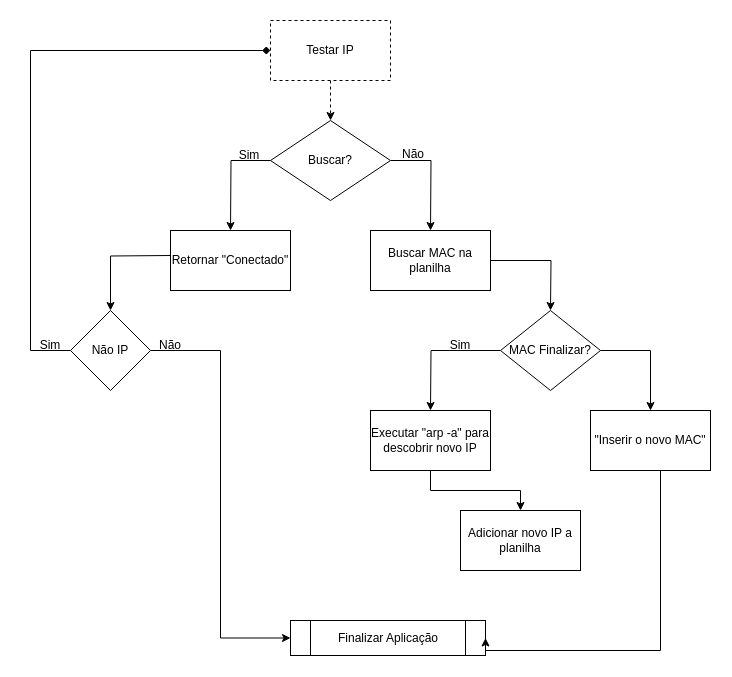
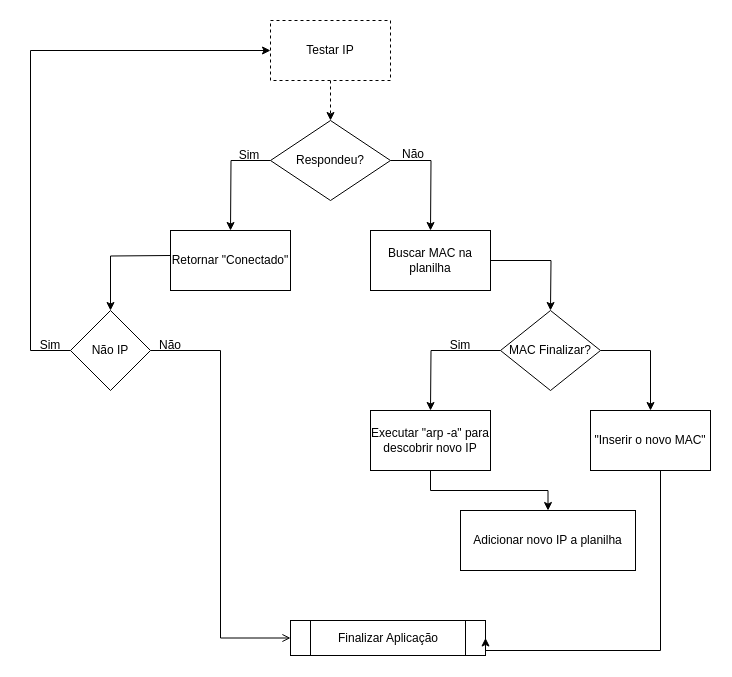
  <mxCell id="0" />
  <mxCell id="1" parent="0" />
  <mxCell id="2" value="" style="edgeStyle=orthogonalEdgeStyle;rounded=0;orthogonalLoop=1;jettySize=auto;html=1;dashed=1;" edge="1" parent="1" source="3" target="6"><mxGeometry relative="1" as="geometry" /></mxCell>
  <mxCell id="3" value="Testar IP" style="rounded=0;whiteSpace=wrap;html=1;dashed=1;" vertex="1" parent="1"><mxGeometry x="270" y="20" width="120" height="60" as="geometry" /></mxCell>
  <mxCell id="4" style="edgeStyle=orthogonalEdgeStyle;rounded=0;orthogonalLoop=1;jettySize=auto;html=1;" edge="1" parent="1" source="6"><mxGeometry relative="1" as="geometry"><mxPoint x="430" y="230" as="targetPoint" /></mxGeometry></mxCell>
  <mxCell id="5" style="edgeStyle=orthogonalEdgeStyle;rounded=0;orthogonalLoop=1;jettySize=auto;html=1;" edge="1" parent="1" source="6"><mxGeometry relative="1" as="geometry"><mxPoint x="230" y="230" as="targetPoint" /></mxGeometry></mxCell>
- <mxCell id="6" value="Buscar?" style="rhombus;whiteSpace=wrap;html=1;" vertex="1" parent="1"><mxGeometry x="270" y="120" width="120" height="80" as="geometry" /></mxCell>
+ <mxCell id="6" value="Respondeu?" style="rhombus;whiteSpace=wrap;html=1;" vertex="1" parent="1"><mxGeometry x="270" y="120" width="120" height="80" as="geometry" /></mxCell>
  <mxCell id="7" value="Sim" style="text;strokeColor=none;align=center;fillColor=none;html=1;verticalAlign=middle;whiteSpace=wrap;rounded=0;" vertex="1" parent="1"><mxGeometry x="219" y="140" width="60" height="30" as="geometry" /></mxCell>
  <mxCell id="8" value="Não" style="text;strokeColor=none;align=center;fillColor=none;html=1;verticalAlign=middle;whiteSpace=wrap;rounded=0;" vertex="1" parent="1"><mxGeometry x="383" y="139" width="60" height="30" as="geometry" /></mxCell>
  <mxCell id="9" style="edgeStyle=orthogonalEdgeStyle;rounded=0;orthogonalLoop=1;jettySize=auto;html=1;" edge="1" parent="1" target="12"><mxGeometry relative="1" as="geometry"><mxPoint x="110" y="350" as="targetPoint" /><mxPoint x="170" y="255" as="sourcePoint" /></mxGeometry></mxCell>
- <mxCell id="10" style="edgeStyle=orthogonalEdgeStyle;rounded=0;orthogonalLoop=1;jettySize=auto;html=1;entryX=0;entryY=0.5;entryDx=0;entryDy=0;exitX=0;exitY=0.5;exitDx=0;exitDy=0;endArrow=diamond;" edge="1" parent="1" source="12" target="3"><mxGeometry relative="1" as="geometry"><mxPoint x="-10" y="400" as="targetPoint" /><Array as="points"><mxPoint x="30" y="350" /><mxPoint x="30" y="50" /></Array></mxGeometry></mxCell>
- <mxCell id="11" style="edgeStyle=orthogonalEdgeStyle;rounded=0;orthogonalLoop=1;jettySize=auto;html=1;entryX=0;entryY=0.5;entryDx=0;entryDy=0;" edge="1" parent="1" source="12" target="17"><mxGeometry relative="1" as="geometry"><mxPoint x="190" y="430" as="targetPoint" /></mxGeometry></mxCell>
+ <mxCell id="10" style="edgeStyle=orthogonalEdgeStyle;rounded=0;orthogonalLoop=1;jettySize=auto;html=1;entryX=0;entryY=0.5;entryDx=0;entryDy=0;exitX=0;exitY=0.5;exitDx=0;exitDy=0;" edge="1" parent="1" source="12" target="3"><mxGeometry relative="1" as="geometry"><mxPoint x="-10" y="400" as="targetPoint" /><Array as="points"><mxPoint x="30" y="350" /><mxPoint x="30" y="50" /></Array></mxGeometry></mxCell>
+ <mxCell id="11" style="edgeStyle=orthogonalEdgeStyle;rounded=0;orthogonalLoop=1;jettySize=auto;html=1;entryX=0;entryY=0.5;entryDx=0;entryDy=0;endArrow=open;" edge="1" parent="1" source="12" target="17"><mxGeometry relative="1" as="geometry"><mxPoint x="190" y="430" as="targetPoint" /></mxGeometry></mxCell>
  <mxCell id="12" value="Não IP" style="rhombus;whiteSpace=wrap;html=1;" vertex="1" parent="1"><mxGeometry x="70" y="310" width="80" height="80" as="geometry" /></mxCell>
  <mxCell id="13" value="Sim" style="text;strokeColor=none;align=center;fillColor=none;html=1;verticalAlign=middle;whiteSpace=wrap;rounded=0;" vertex="1" parent="1"><mxGeometry x="20" y="330" width="60" height="30" as="geometry" /></mxCell>
  <mxCell id="14" value="Não" style="text;strokeColor=none;align=center;fillColor=none;html=1;verticalAlign=middle;whiteSpace=wrap;rounded=0;" vertex="1" parent="1"><mxGeometry x="140" y="330" width="60" height="30" as="geometry" /></mxCell>
  <mxCell id="15" value="&lt;br&gt;&lt;div&gt;&lt;div align=&quot;center&quot;&gt;Retornar &quot;Conectado&quot;&lt;br&gt;&lt;/div&gt;&lt;br&gt;&lt;/div&gt;" style="rounded=0;whiteSpace=wrap;html=1;verticalAlign=middle;" vertex="1" parent="1"><mxGeometry x="170" y="230" width="120" height="60" as="geometry" /></mxCell>
  <mxCell id="16" style="edgeStyle=orthogonalEdgeStyle;rounded=0;orthogonalLoop=1;jettySize=auto;html=1;exitX=0.5;exitY=1;exitDx=0;exitDy=0;" edge="1" parent="1" source="15" target="15"><mxGeometry relative="1" as="geometry" /></mxCell>
  <mxCell id="17" value="Finalizar Aplicação " style="shape=process;whiteSpace=wrap;html=1;backgroundOutline=1;" vertex="1" parent="1"><mxGeometry x="290" y="620" width="195" height="35" as="geometry" /></mxCell>
  <mxCell id="18" style="edgeStyle=orthogonalEdgeStyle;rounded=0;orthogonalLoop=1;jettySize=auto;html=1;" edge="1" parent="1" source="19"><mxGeometry relative="1" as="geometry"><mxPoint x="550" y="310" as="targetPoint" /></mxGeometry></mxCell>
  <mxCell id="19" value="Buscar MAC na planilha" style="rounded=0;whiteSpace=wrap;html=1;" vertex="1" parent="1"><mxGeometry x="370" y="230" width="120" height="60" as="geometry" /></mxCell>
  <mxCell id="20" style="edgeStyle=orthogonalEdgeStyle;rounded=0;orthogonalLoop=1;jettySize=auto;html=1;" edge="1" parent="1" source="22"><mxGeometry relative="1" as="geometry"><mxPoint x="430" y="410" as="targetPoint" /></mxGeometry></mxCell>
  <mxCell id="21" style="edgeStyle=orthogonalEdgeStyle;rounded=0;orthogonalLoop=1;jettySize=auto;html=1;exitX=1;exitY=0.5;exitDx=0;exitDy=0;" edge="1" parent="1" source="22" target="27"><mxGeometry relative="1" as="geometry"><mxPoint x="620" y="410" as="targetPoint" /></mxGeometry></mxCell>
  <mxCell id="22" value="MAC Finalizar?" style="rhombus;whiteSpace=wrap;html=1;" vertex="1" parent="1"><mxGeometry x="500" y="310" width="100" height="80" as="geometry" /></mxCell>
  <mxCell id="23" style="edgeStyle=orthogonalEdgeStyle;rounded=0;orthogonalLoop=1;jettySize=auto;html=1;" edge="1" parent="1" source="24" target="28"><mxGeometry relative="1" as="geometry"><mxPoint x="520" y="540" as="targetPoint" /></mxGeometry></mxCell>
  <mxCell id="24" value="Executar &quot;arp -a&quot; para descobrir novo IP" style="rounded=0;whiteSpace=wrap;html=1;" vertex="1" parent="1"><mxGeometry x="370" y="410" width="120" height="60" as="geometry" /></mxCell>
  <mxCell id="25" value="Sim" style="text;strokeColor=none;align=center;fillColor=none;html=1;verticalAlign=middle;whiteSpace=wrap;rounded=0;" vertex="1" parent="1"><mxGeometry x="430" y="330" width="60" height="30" as="geometry" /></mxCell>
  <mxCell id="26" style="edgeStyle=orthogonalEdgeStyle;rounded=0;orthogonalLoop=1;jettySize=auto;html=1;entryX=1;entryY=0.5;entryDx=0;entryDy=0;" edge="1" parent="1" source="27" target="17"><mxGeometry relative="1" as="geometry"><Array as="points"><mxPoint x="660" y="650" /></Array></mxGeometry></mxCell>
  <mxCell id="27" value="&quot;Inserir o novo MAC&quot;" style="rounded=0;whiteSpace=wrap;html=1;" vertex="1" parent="1"><mxGeometry x="590" y="410" width="120" height="60" as="geometry" /></mxCell>
- <mxCell id="28" value="Adicionar novo IP a planilha" style="rounded=0;whiteSpace=wrap;html=1;" vertex="1" parent="1"><mxGeometry x="460" y="510" width="120" height="60" as="geometry" /></mxCell>
+ <mxCell id="28" value="Adicionar novo IP a planilha" style="rounded=0;whiteSpace=wrap;html=1;" vertex="1" parent="1"><mxGeometry x="460" y="510" width="175" height="60" as="geometry" /></mxCell>
